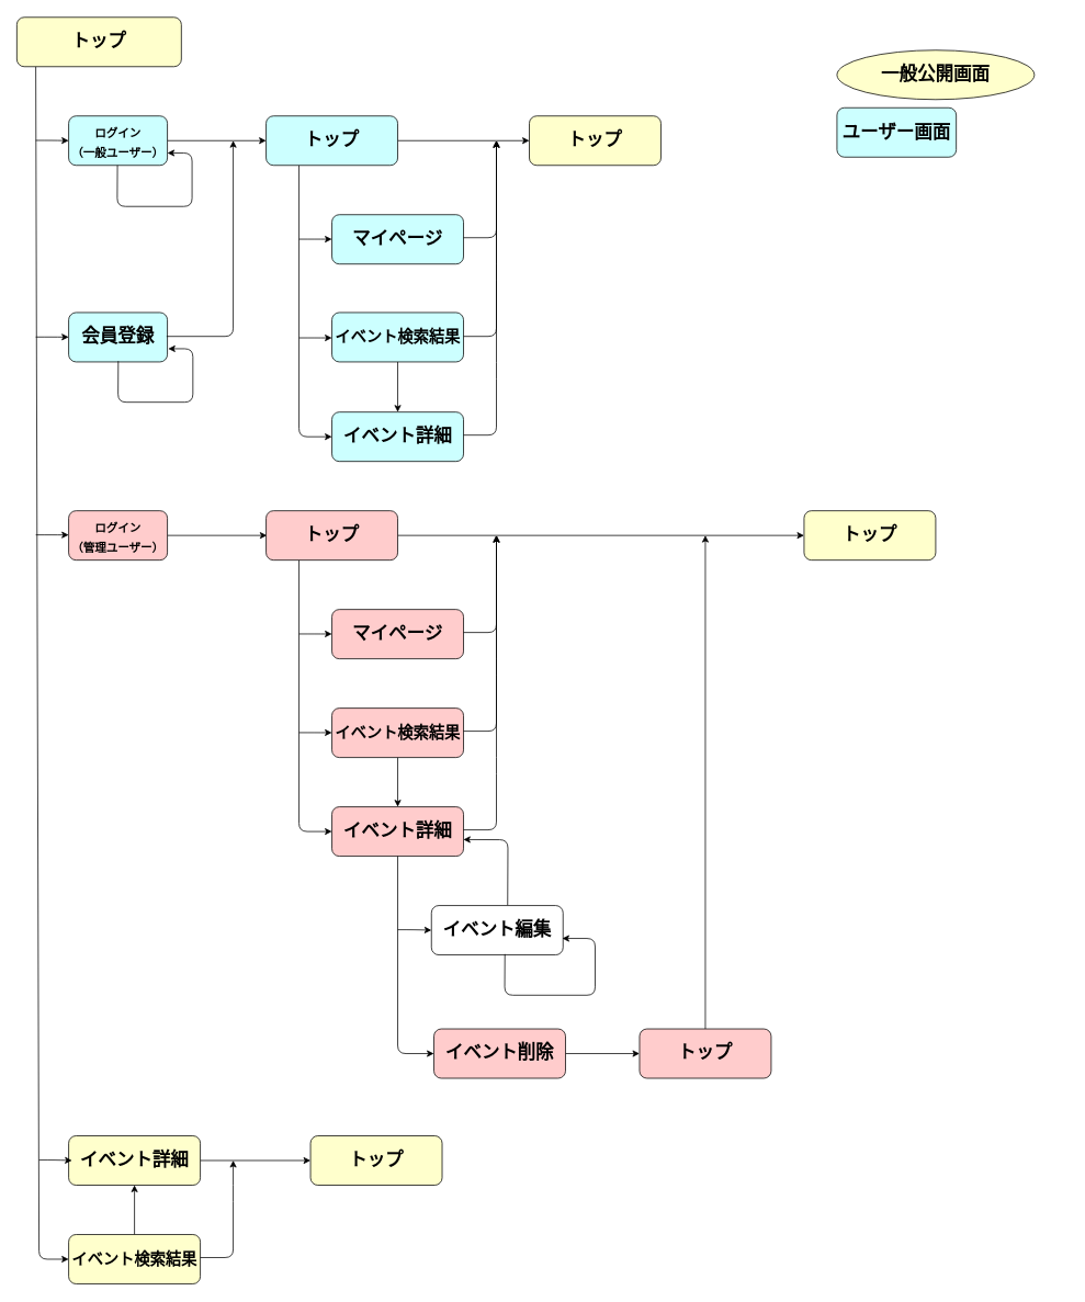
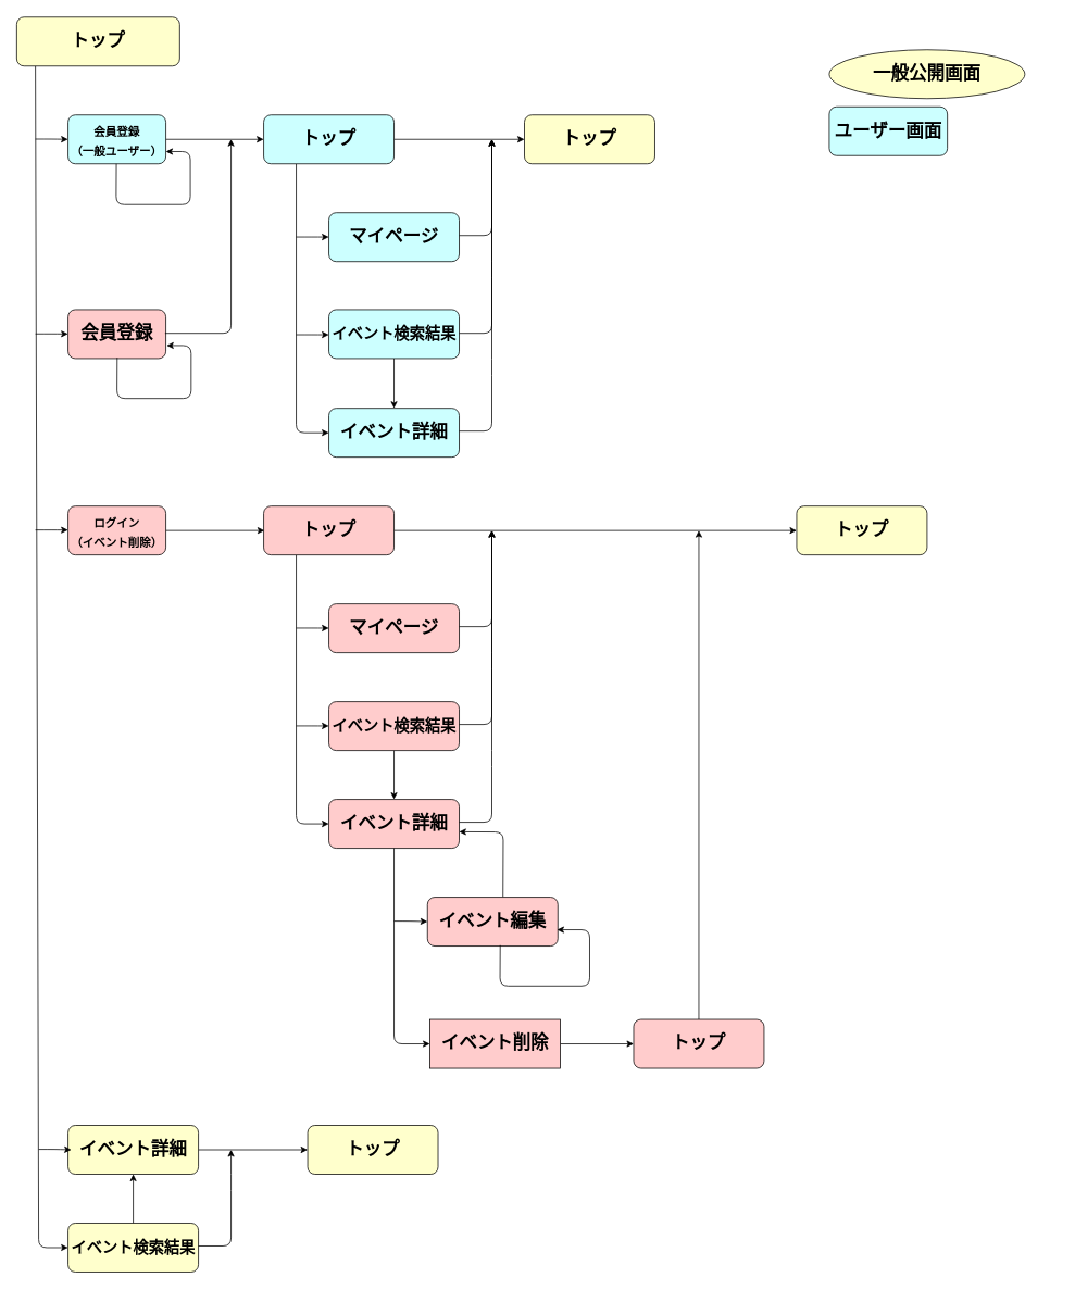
  <mxCell id="0" />
  <mxCell id="1" parent="0" />
  <mxCell id="2" style="edgeStyle=none;html=1;fontSize=22;fontColor=#000000;entryX=0;entryY=0.5;entryDx=0;entryDy=0;" parent="1" edge="1" target="54"><mxGeometry relative="1" as="geometry"><mxPoint x="83" y="1410" as="targetPoint" /><mxPoint x="43" y="80" as="sourcePoint" /><Array as="points"><mxPoint x="47" y="1530" /></Array></mxGeometry></mxCell>
  <mxCell id="3" value="&lt;b&gt;&lt;font style=&quot;font-size: 22px&quot;&gt;トップ&lt;/font&gt;&lt;/b&gt;" style="rounded=1;whiteSpace=wrap;html=1;fontSize=20;fontColor=#000000;strokeColor=#000000;fillColor=#FFFFCC;" parent="1" vertex="1"><mxGeometry x="20" y="20" width="200" height="60" as="geometry" /></mxCell>
  <mxCell id="4" style="edgeStyle=none;html=1;fontSize=22;fontColor=#000000;entryX=0;entryY=0.5;entryDx=0;entryDy=0;" parent="1" target="6" edge="1"><mxGeometry relative="1" as="geometry"><mxPoint x="83" y="170" as="targetPoint" /><mxPoint x="43" y="169.69" as="sourcePoint" /><Array as="points"><mxPoint x="63" y="169.69" /></Array></mxGeometry></mxCell>
  <mxCell id="5" style="edgeStyle=none;html=1;entryX=0;entryY=0.5;entryDx=0;entryDy=0;fontSize=22;fontColor=#000000;" parent="1" source="6" target="9" edge="1"><mxGeometry relative="1" as="geometry" /></mxCell>
- <mxCell id="6" value="&lt;span style=&quot;font-size: 14px&quot;&gt;&lt;b&gt;ログイン&lt;br&gt;（一般ユーザー）&lt;br&gt;&lt;/b&gt;&lt;/span&gt;" style="rounded=1;whiteSpace=wrap;html=1;fontSize=20;fontColor=#000000;strokeColor=#000000;fillColor=#CCFFFF;" parent="1" vertex="1"><mxGeometry x="83" y="140" width="120" height="60" as="geometry" /></mxCell>
+ <mxCell id="6" value="&lt;span style=&quot;font-size: 14px&quot;&gt;&lt;b&gt;会員登録&lt;br&gt;（一般ユーザー）&lt;br&gt;&lt;/b&gt;&lt;/span&gt;" style="rounded=1;whiteSpace=wrap;html=1;fontSize=20;fontColor=#000000;strokeColor=#000000;fillColor=#CCFFFF;" parent="1" vertex="1"><mxGeometry x="83" y="140" width="120" height="60" as="geometry" /></mxCell>
  <mxCell id="7" style="edgeStyle=none;html=1;entryX=0;entryY=0.5;entryDx=0;entryDy=0;fontSize=22;fontColor=#000000;" parent="1" source="9" target="11" edge="1"><mxGeometry relative="1" as="geometry" /></mxCell>
  <mxCell id="8" style="edgeStyle=none;html=1;fontSize=22;fontColor=#000000;endArrow=classic;endFill=1;entryX=0;entryY=0.5;entryDx=0;entryDy=0;" parent="1" target="21" edge="1"><mxGeometry relative="1" as="geometry"><mxPoint x="363" y="200" as="sourcePoint" /><mxPoint x="363" y="540" as="targetPoint" /><Array as="points"><mxPoint x="363" y="530" /></Array></mxGeometry></mxCell>
  <mxCell id="9" value="&lt;b&gt;&lt;font style=&quot;font-size: 22px&quot;&gt;トップ&lt;/font&gt;&lt;/b&gt;" style="rounded=1;whiteSpace=wrap;html=1;fontSize=20;fontColor=#000000;strokeColor=#000000;fillColor=#CCFFFF;" parent="1" vertex="1"><mxGeometry x="323" y="140" width="160" height="60" as="geometry" /></mxCell>
  <mxCell id="10" style="edgeStyle=none;html=1;fontSize=22;fontColor=#000000;entryX=1;entryY=0.75;entryDx=0;entryDy=0;" parent="1" target="6" edge="1"><mxGeometry relative="1" as="geometry"><mxPoint x="233" y="180" as="targetPoint" /><mxPoint x="142.29" y="200" as="sourcePoint" /><Array as="points"><mxPoint x="142" y="250" /><mxPoint x="233" y="250" /><mxPoint x="233" y="185" /></Array></mxGeometry></mxCell>
  <mxCell id="11" value="&lt;b&gt;&lt;font style=&quot;font-size: 22px&quot;&gt;トップ&lt;/font&gt;&lt;/b&gt;" style="rounded=1;whiteSpace=wrap;html=1;fontSize=20;fontColor=#000000;strokeColor=#000000;fillColor=#FFFFCC;" parent="1" vertex="1"><mxGeometry x="643" y="140" width="160" height="60" as="geometry" /></mxCell>
  <mxCell id="12" value="&lt;b&gt;&lt;font style=&quot;font-size: 22px&quot;&gt;マイページ&lt;/font&gt;&lt;/b&gt;" style="rounded=1;whiteSpace=wrap;html=1;fontSize=20;fontColor=#000000;strokeColor=#000000;fillColor=#CCFFFF;" parent="1" vertex="1"><mxGeometry x="403" y="260" width="160" height="60" as="geometry" /></mxCell>
- <mxCell id="13" value="&lt;span style=&quot;font-size: 22px&quot;&gt;&lt;b&gt;会員登録&lt;/b&gt;&lt;/span&gt;" style="rounded=1;whiteSpace=wrap;html=1;fontSize=20;fontColor=#000000;strokeColor=#000000;fillColor=#CCFFFF;" parent="1" vertex="1"><mxGeometry x="83" y="379" width="120" height="60" as="geometry" /></mxCell>
+ <mxCell id="13" value="&lt;span style=&quot;font-size: 22px&quot;&gt;&lt;b&gt;会員登録&lt;/b&gt;&lt;/span&gt;" style="rounded=1;whiteSpace=wrap;html=1;fontSize=20;fontColor=#000000;strokeColor=#000000;fillColor=#ffcccc;" parent="1" vertex="1"><mxGeometry x="83" y="379" width="120" height="60" as="geometry" /></mxCell>
  <mxCell id="14" style="edgeStyle=none;html=1;fontSize=22;fontColor=#000000;" parent="1" target="13" edge="1"><mxGeometry relative="1" as="geometry"><mxPoint x="83" y="409.05" as="targetPoint" /><mxPoint x="43" y="408.74" as="sourcePoint" /><Array as="points"><mxPoint x="63" y="408.74" /></Array></mxGeometry></mxCell>
  <mxCell id="15" style="edgeStyle=none;html=1;fontSize=22;fontColor=#000000;entryX=1;entryY=0.75;entryDx=0;entryDy=0;" parent="1" edge="1"><mxGeometry relative="1" as="geometry"><mxPoint x="204" y="423" as="targetPoint" /><mxPoint x="143.29" y="438" as="sourcePoint" /><Array as="points"><mxPoint x="143" y="488" /><mxPoint x="234" y="488" /><mxPoint x="234" y="423" /></Array></mxGeometry></mxCell>
  <mxCell id="16" style="edgeStyle=none;html=1;fontSize=22;fontColor=#000000;" parent="1" edge="1"><mxGeometry relative="1" as="geometry"><mxPoint x="283" y="170" as="targetPoint" /><mxPoint x="202" y="408" as="sourcePoint" /><Array as="points"><mxPoint x="283" y="408" /></Array></mxGeometry></mxCell>
  <mxCell id="17" style="edgeStyle=none;html=1;fontSize=14;fontColor=#000000;" parent="1" source="18" edge="1"><mxGeometry relative="1" as="geometry"><mxPoint x="324" y="650" as="targetPoint" /></mxGeometry></mxCell>
- <mxCell id="18" value="&lt;span style=&quot;font-size: 14px&quot;&gt;&lt;b&gt;ログイン&lt;br&gt;（管理ユーザー）&lt;br&gt;&lt;/b&gt;&lt;/span&gt;" style="rounded=1;whiteSpace=wrap;html=1;fontSize=20;fontColor=#000000;strokeColor=#000000;fillColor=#FFCCCC;" parent="1" vertex="1"><mxGeometry x="83" y="620" width="120" height="60" as="geometry" /></mxCell>
+ <mxCell id="18" value="&lt;span style=&quot;font-size: 14px&quot;&gt;&lt;b&gt;ログイン&lt;br&gt;（イベント削除）&lt;br&gt;&lt;/b&gt;&lt;/span&gt;" style="rounded=1;whiteSpace=wrap;html=1;fontSize=20;fontColor=#000000;strokeColor=#000000;fillColor=#FFCCCC;" parent="1" vertex="1"><mxGeometry x="83" y="620" width="120" height="60" as="geometry" /></mxCell>
  <mxCell id="19" style="edgeStyle=none;html=1;fontSize=22;fontColor=#000000;" parent="1" edge="1"><mxGeometry relative="1" as="geometry"><mxPoint x="83" y="649.395" as="targetPoint" /><mxPoint x="43" y="649.33" as="sourcePoint" /><Array as="points"><mxPoint x="63" y="649.33" /></Array></mxGeometry></mxCell>
  <mxCell id="20" style="edgeStyle=none;html=1;fontSize=22;fontColor=#000000;" parent="1" target="12" edge="1"><mxGeometry relative="1" as="geometry"><mxPoint x="403" y="290" as="targetPoint" /><mxPoint x="363" y="289.77" as="sourcePoint" /><Array as="points"><mxPoint x="383" y="289.77" /></Array></mxGeometry></mxCell>
  <mxCell id="21" value="&lt;b&gt;&lt;font style=&quot;font-size: 22px&quot;&gt;イベント詳細&lt;/font&gt;&lt;/b&gt;" style="rounded=1;whiteSpace=wrap;html=1;fontSize=20;fontColor=#000000;strokeColor=#000000;fillColor=#CCFFFF;" parent="1" vertex="1"><mxGeometry x="403" y="500" width="160" height="60" as="geometry" /></mxCell>
  <mxCell id="22" style="edgeStyle=none;html=1;fontSize=22;fontColor=#000000;" parent="1" edge="1"><mxGeometry relative="1" as="geometry"><mxPoint x="403" y="409.806" as="targetPoint" /><mxPoint x="363" y="409.76" as="sourcePoint" /><Array as="points"><mxPoint x="383" y="409.76" /></Array></mxGeometry></mxCell>
  <mxCell id="23" style="edgeStyle=none;html=1;fontSize=19;fontColor=#000000;endArrow=classic;endFill=1;" parent="1" source="24" target="21" edge="1"><mxGeometry relative="1" as="geometry" /></mxCell>
  <mxCell id="24" value="&lt;b&gt;&lt;font style=&quot;font-size: 19px&quot;&gt;イベント検索結果&lt;/font&gt;&lt;/b&gt;" style="rounded=1;whiteSpace=wrap;html=1;fontSize=20;fontColor=#000000;strokeColor=#000000;fillColor=#CCFFFF;" parent="1" vertex="1"><mxGeometry x="403" y="379" width="160" height="60" as="geometry" /></mxCell>
  <mxCell id="25" style="edgeStyle=none;html=1;fontSize=22;fontColor=#000000;" parent="1" edge="1"><mxGeometry relative="1" as="geometry"><mxPoint x="603" y="170" as="targetPoint" /><mxPoint x="563" y="288" as="sourcePoint" /><Array as="points"><mxPoint x="603" y="288" /><mxPoint x="603" y="210" /></Array></mxGeometry></mxCell>
  <mxCell id="26" style="edgeStyle=none;html=1;fontSize=22;fontColor=#000000;" parent="1" edge="1"><mxGeometry relative="1" as="geometry"><mxPoint x="603" y="170" as="targetPoint" /><mxPoint x="563" y="408" as="sourcePoint" /><Array as="points"><mxPoint x="603" y="408" /><mxPoint x="603" y="330" /></Array></mxGeometry></mxCell>
  <mxCell id="27" style="edgeStyle=none;html=1;fontSize=22;fontColor=#000000;" parent="1" edge="1"><mxGeometry relative="1" as="geometry"><mxPoint x="603" y="170" as="targetPoint" /><mxPoint x="563" y="528" as="sourcePoint" /><Array as="points"><mxPoint x="603" y="528" /><mxPoint x="603" y="450" /></Array></mxGeometry></mxCell>
  <mxCell id="28" style="edgeStyle=none;html=1;entryX=0;entryY=0.5;entryDx=0;entryDy=0;fontSize=22;fontColor=#000000;" parent="1" source="30" target="31" edge="1"><mxGeometry relative="1" as="geometry" /></mxCell>
  <mxCell id="29" style="edgeStyle=none;html=1;fontSize=22;fontColor=#000000;endArrow=classic;endFill=1;entryX=0;entryY=0.5;entryDx=0;entryDy=0;" parent="1" target="34" edge="1"><mxGeometry relative="1" as="geometry"><mxPoint x="363" y="680" as="sourcePoint" /><mxPoint x="397" y="1010" as="targetPoint" /><Array as="points"><mxPoint x="363" y="1010" /></Array></mxGeometry></mxCell>
  <mxCell id="30" value="&lt;b&gt;&lt;font style=&quot;font-size: 22px&quot;&gt;トップ&lt;/font&gt;&lt;/b&gt;" style="rounded=1;whiteSpace=wrap;html=1;fontSize=20;fontColor=#000000;strokeColor=#000000;fillColor=#FFCCCC;" parent="1" vertex="1"><mxGeometry x="323" y="620" width="160" height="60" as="geometry" /></mxCell>
  <mxCell id="31" value="&lt;b&gt;&lt;font style=&quot;font-size: 22px&quot;&gt;トップ&lt;/font&gt;&lt;/b&gt;" style="rounded=1;whiteSpace=wrap;html=1;fontSize=20;fontColor=#000000;strokeColor=#000000;fillColor=#FFFFCC;" parent="1" vertex="1"><mxGeometry x="977" y="620" width="160" height="60" as="geometry" /></mxCell>
  <mxCell id="32" value="&lt;b&gt;&lt;font style=&quot;font-size: 22px&quot;&gt;マイページ&lt;/font&gt;&lt;/b&gt;" style="rounded=1;whiteSpace=wrap;html=1;fontSize=20;fontColor=#000000;strokeColor=#000000;fillColor=#FFCCCC;" parent="1" vertex="1"><mxGeometry x="403" y="740" width="160" height="60" as="geometry" /></mxCell>
  <mxCell id="33" style="edgeStyle=none;html=1;fontSize=22;fontColor=#000000;" parent="1" target="32" edge="1"><mxGeometry relative="1" as="geometry"><mxPoint x="403" y="770" as="targetPoint" /><mxPoint x="363" y="769.77" as="sourcePoint" /><Array as="points"><mxPoint x="383" y="769.77" /></Array></mxGeometry></mxCell>
  <mxCell id="34" value="&lt;b&gt;&lt;font style=&quot;font-size: 22px&quot;&gt;イベント詳細&lt;/font&gt;&lt;/b&gt;" style="rounded=1;whiteSpace=wrap;html=1;fontSize=20;fontColor=#000000;strokeColor=#000000;fillColor=#FFCCCC;" parent="1" vertex="1"><mxGeometry x="403" y="980" width="160" height="60" as="geometry" /></mxCell>
  <mxCell id="35" style="edgeStyle=none;html=1;fontSize=22;fontColor=#000000;" parent="1" edge="1"><mxGeometry relative="1" as="geometry"><mxPoint x="403" y="889.806" as="targetPoint" /><mxPoint x="363" y="889.76" as="sourcePoint" /><Array as="points"><mxPoint x="383" y="889.76" /></Array></mxGeometry></mxCell>
  <mxCell id="36" style="edgeStyle=none;html=1;fontSize=19;fontColor=#000000;endArrow=classic;endFill=1;" parent="1" source="37" target="34" edge="1"><mxGeometry relative="1" as="geometry" /></mxCell>
  <mxCell id="37" value="&lt;b&gt;&lt;font style=&quot;font-size: 19px&quot;&gt;イベント検索結果&lt;/font&gt;&lt;/b&gt;" style="rounded=1;whiteSpace=wrap;html=1;fontSize=20;fontColor=#000000;strokeColor=#000000;fillColor=#FFCCCC;" parent="1" vertex="1"><mxGeometry x="403" y="860" width="160" height="60" as="geometry" /></mxCell>
  <mxCell id="38" style="edgeStyle=none;html=1;fontSize=22;fontColor=#000000;" parent="1" edge="1"><mxGeometry relative="1" as="geometry"><mxPoint x="603" y="650" as="targetPoint" /><mxPoint x="563" y="768" as="sourcePoint" /><Array as="points"><mxPoint x="603" y="768" /><mxPoint x="603" y="690" /></Array></mxGeometry></mxCell>
  <mxCell id="39" style="edgeStyle=none;html=1;fontSize=22;fontColor=#000000;" parent="1" edge="1"><mxGeometry relative="1" as="geometry"><mxPoint x="603" y="650" as="targetPoint" /><mxPoint x="563" y="888" as="sourcePoint" /><Array as="points"><mxPoint x="603" y="888" /><mxPoint x="603" y="810" /></Array></mxGeometry></mxCell>
  <mxCell id="40" style="edgeStyle=none;html=1;fontSize=22;fontColor=#000000;" parent="1" edge="1"><mxGeometry relative="1" as="geometry"><mxPoint x="603" y="650" as="targetPoint" /><mxPoint x="563" y="1008" as="sourcePoint" /><Array as="points"><mxPoint x="603" y="1008" /><mxPoint x="603" y="930" /></Array></mxGeometry></mxCell>
  <mxCell id="41" style="edgeStyle=none;html=1;fontSize=22;fontColor=#000000;endArrow=classic;endFill=1;entryX=0;entryY=0.5;entryDx=0;entryDy=0;" parent="1" target="46" edge="1"><mxGeometry relative="1" as="geometry"><mxPoint x="483" y="1040" as="sourcePoint" /><mxPoint x="523" y="1370" as="targetPoint" /><Array as="points"><mxPoint x="483" y="1280" /></Array></mxGeometry></mxCell>
  <mxCell id="42" style="edgeStyle=none;html=1;fontSize=22;fontColor=#000000;entryX=0;entryY=0.5;entryDx=0;entryDy=0;" parent="1" target="44" edge="1"><mxGeometry relative="1" as="geometry"><mxPoint x="524" y="1129" as="targetPoint" /><mxPoint x="483" y="1129.41" as="sourcePoint" /><Array as="points"><mxPoint x="503" y="1129.41" /></Array></mxGeometry></mxCell>
  <mxCell id="43" value="" style="edgeStyle=none;html=1;fontSize=19;fontColor=#000000;endArrow=classic;endFill=1;entryX=0.999;entryY=0.663;entryDx=0;entryDy=0;entryPerimeter=0;exitX=0.579;exitY=-0.004;exitDx=0;exitDy=0;exitPerimeter=0;" parent="1" source="44" target="34" edge="1"><mxGeometry relative="1" as="geometry"><mxPoint x="604" y="1020" as="targetPoint" /><Array as="points"><mxPoint x="617" y="1020" /></Array></mxGeometry></mxCell>
- <mxCell id="44" value="&lt;b&gt;&lt;font style=&quot;font-size: 22px&quot;&gt;イベント編集&lt;br&gt;&lt;/font&gt;&lt;/b&gt;" style="rounded=1;whiteSpace=wrap;html=1;fontSize=20;fontColor=#000000;strokeColor=#000000;fillColor=#ffffff;" parent="1" vertex="1"><mxGeometry x="524" y="1100" width="160" height="60" as="geometry" /></mxCell>
+ <mxCell id="44" value="&lt;b&gt;&lt;font style=&quot;font-size: 22px&quot;&gt;イベント編集&lt;br&gt;&lt;/font&gt;&lt;/b&gt;" style="rounded=1;whiteSpace=wrap;html=1;fontSize=20;fontColor=#000000;strokeColor=#000000;fillColor=#FFCCCC;" parent="1" vertex="1"><mxGeometry x="524" y="1100" width="160" height="60" as="geometry" /></mxCell>
  <mxCell id="45" style="edgeStyle=none;html=1;fontSize=19;fontColor=#000000;endArrow=classic;endFill=1;entryX=0;entryY=0.5;entryDx=0;entryDy=0;" parent="1" source="46" target="49" edge="1"><mxGeometry relative="1" as="geometry"><mxPoint x="727" y="1280" as="targetPoint" /></mxGeometry></mxCell>
- <mxCell id="46" value="&lt;b&gt;&lt;font style=&quot;font-size: 22px&quot;&gt;イベント削除&lt;/font&gt;&lt;/b&gt;" style="rounded=1;whiteSpace=wrap;html=1;fontSize=20;fontColor=#000000;strokeColor=#000000;fillColor=#FFCCCC;" parent="1" vertex="1"><mxGeometry x="527" y="1250" width="160" height="60" as="geometry" /></mxCell>
+ <mxCell id="46" value="&lt;b&gt;&lt;font style=&quot;font-size: 22px&quot;&gt;イベント削除&lt;/font&gt;&lt;/b&gt;" style="whiteSpace=wrap;html=1;fontSize=20;fontColor=#000000;strokeColor=#000000;fillColor=#FFCCCC;rounded=0;" parent="1" vertex="1"><mxGeometry x="527" y="1250" width="160" height="60" as="geometry" /></mxCell>
  <mxCell id="47" style="edgeStyle=none;html=1;fontSize=22;fontColor=#000000;" parent="1" edge="1"><mxGeometry relative="1" as="geometry"><mxPoint x="683" y="1140" as="targetPoint" /><mxPoint x="613.29" y="1159" as="sourcePoint" /><Array as="points"><mxPoint x="613" y="1209" /><mxPoint x="723" y="1209" /><mxPoint x="723" y="1140" /></Array></mxGeometry></mxCell>
  <mxCell id="48" style="edgeStyle=none;html=1;fontSize=19;fontColor=#000000;endArrow=classic;endFill=1;" parent="1" source="49" edge="1"><mxGeometry relative="1" as="geometry"><mxPoint x="857" y="650" as="targetPoint" /></mxGeometry></mxCell>
  <mxCell id="49" value="&lt;b&gt;&lt;font style=&quot;font-size: 22px&quot;&gt;トップ&lt;/font&gt;&lt;/b&gt;" style="rounded=1;whiteSpace=wrap;html=1;fontSize=20;fontColor=#000000;strokeColor=#000000;fillColor=#FFCCCC;" parent="1" vertex="1"><mxGeometry x="777" y="1250" width="160" height="60" as="geometry" /></mxCell>
  <mxCell id="50" value="&lt;b&gt;&lt;font style=&quot;font-size: 22px&quot;&gt;トップ&lt;/font&gt;&lt;/b&gt;" style="rounded=1;whiteSpace=wrap;html=1;fontSize=20;fontColor=#000000;strokeColor=#000000;fillColor=#FFFFCC;" parent="1" vertex="1"><mxGeometry x="377" y="1380" width="160" height="60" as="geometry" /></mxCell>
  <mxCell id="51" style="edgeStyle=none;html=1;entryX=0;entryY=0.5;entryDx=0;entryDy=0;fontSize=19;fontColor=#000000;endArrow=classic;endFill=1;" parent="1" source="52" target="50" edge="1"><mxGeometry relative="1" as="geometry" /></mxCell>
  <mxCell id="52" value="&lt;b&gt;&lt;font style=&quot;font-size: 22px&quot;&gt;イベント詳細&lt;/font&gt;&lt;/b&gt;" style="rounded=1;whiteSpace=wrap;html=1;fontSize=20;fontColor=#000000;strokeColor=#000000;fillColor=#FFFFCC;" parent="1" vertex="1"><mxGeometry x="83" y="1380" width="160" height="60" as="geometry" /></mxCell>
  <mxCell id="53" value="" style="edgeStyle=none;html=1;fontSize=19;fontColor=#000000;endArrow=classic;endFill=1;" edge="1" parent="1" source="54" target="52"><mxGeometry relative="1" as="geometry" /></mxCell>
  <mxCell id="54" value="&lt;b&gt;&lt;font style=&quot;font-size: 19px&quot;&gt;イベント検索結果&lt;/font&gt;&lt;/b&gt;" style="rounded=1;whiteSpace=wrap;html=1;fontSize=20;fontColor=#000000;strokeColor=#000000;fillColor=#FFFFCC;" vertex="1" parent="1"><mxGeometry x="83" y="1500" width="160" height="60" as="geometry" /></mxCell>
  <mxCell id="55" style="edgeStyle=none;html=1;fontSize=22;fontColor=#000000;" edge="1" parent="1"><mxGeometry relative="1" as="geometry"><mxPoint x="87" y="1410" as="targetPoint" /><mxPoint x="47" y="1409.44" as="sourcePoint" /><Array as="points"><mxPoint x="67" y="1409.44" /></Array></mxGeometry></mxCell>
  <mxCell id="56" style="edgeStyle=none;html=1;fontSize=22;fontColor=#000000;" edge="1" parent="1"><mxGeometry relative="1" as="geometry"><mxPoint x="283" y="1410" as="targetPoint" /><mxPoint x="243" y="1528" as="sourcePoint" /><Array as="points"><mxPoint x="283" y="1528" /><mxPoint x="283" y="1450" /></Array></mxGeometry></mxCell>
  <mxCell id="57" value="&lt;b&gt;&lt;font style=&quot;font-size: 22px&quot;&gt;ユーザー画面&lt;/font&gt;&lt;/b&gt;" style="rounded=1;whiteSpace=wrap;html=1;fontSize=20;fontColor=#000000;strokeColor=#000000;fillColor=#CCFFFF;" vertex="1" parent="1"><mxGeometry x="1017" y="130" width="145" height="60" as="geometry" /></mxCell>
  <mxCell id="58" value="&lt;span style=&quot;font-size: 22px&quot;&gt;&lt;b&gt;一般公開画面&lt;/b&gt;&lt;/span&gt;" style="ellipse;whiteSpace=wrap;html=1;fontSize=20;fontColor=#000000;strokeColor=#000000;fillColor=#FFFFCC;" vertex="1" parent="1"><mxGeometry x="1017" y="60" width="240" height="60" as="geometry" /></mxCell>
  <mxCell id="59" value="" style="swimlane;startSize=0;fontSize=19;fontColor=#000000;strokeColor=#FFFFFF;fillColor=#FFCCCC;gradientColor=none;gradientDirection=north;strokeWidth=2;" vertex="1" parent="1"><mxGeometry x="977" y="20" width="320" height="280" as="geometry" /></mxCell>
